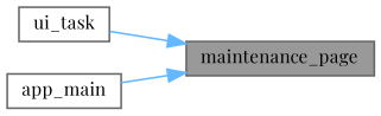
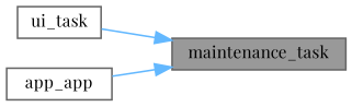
  digraph {
    fontname="Playfair Display"
    rankdir=RL
    node [color=grey40 fillcolor=white fontname="Playfair Display" fontsize=10 shape=box style=filled]
    edge [color=steelblue1 dir=back fontname="Playfair Display" fontsize=10 labelfontname=Helvetica labelfontsize=10 style=solid]
-   n1 [color=gray40 fillcolor=grey60 fontcolor=black height=0.2 label=maintenance_page width=0.4]
+   n1 [color=gray40 fillcolor=grey60 fontcolor=black height=0.2 label=maintenance_task width=0.4]
    n2 [height=0.2 label=ui_task width=0.4]
-   n3 [height=0.2 label=app_main width=0.4]
+   n3 [height=0.2 label=app_app width=0.4]
    n1 -> n2
    n1 -> n3
  }
